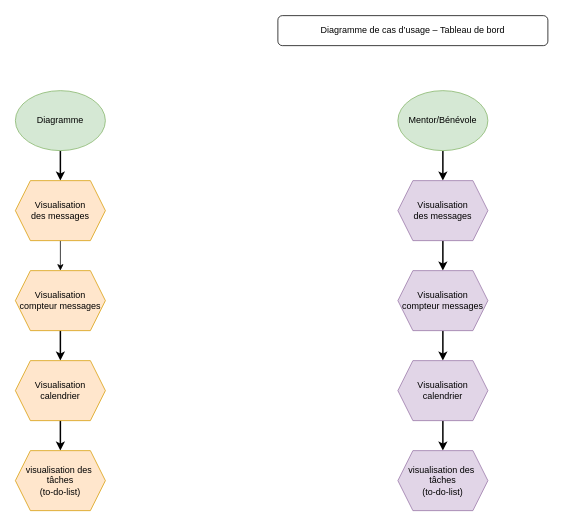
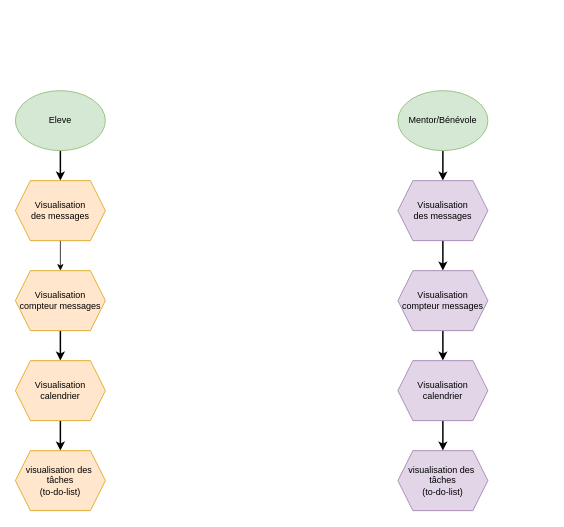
  <mxCell id="0" />
  <mxCell id="1" parent="0" />
  <mxCell id="2" value="" style="edgeStyle=orthogonalEdgeStyle;rounded=0;orthogonalLoop=1;jettySize=auto;html=1;strokeWidth=2;" edge="1" parent="1" source="3" target="8"><mxGeometry relative="1" as="geometry" /></mxCell>
- <mxCell id="3" value="Diagramme" style="ellipse;whiteSpace=wrap;html=1;fillColor=#d5e8d4;strokeColor=#82b366;" vertex="1" parent="1"><mxGeometry x="20" y="120" width="120" height="80" as="geometry" /></mxCell>
+ <mxCell id="3" value="Eleve" style="ellipse;whiteSpace=wrap;html=1;fillColor=#d5e8d4;strokeColor=#82b366;" vertex="1" parent="1"><mxGeometry x="20" y="120" width="120" height="80" as="geometry" /></mxCell>
  <mxCell id="4" value="" style="edgeStyle=orthogonalEdgeStyle;rounded=0;orthogonalLoop=1;jettySize=auto;html=1;strokeWidth=2;" edge="1" parent="1" source="5" target="15"><mxGeometry relative="1" as="geometry" /></mxCell>
  <mxCell id="5" value="Mentor/Bénévole" style="ellipse;whiteSpace=wrap;html=1;fillColor=#d5e8d4;strokeColor=#82b366;" vertex="1" parent="1"><mxGeometry x="530" y="120" width="120" height="80" as="geometry" /></mxCell>
- <mxCell id="6" value="Diagramme de cas d’usage – Tableau de bord" style="rounded=1;whiteSpace=wrap;html=1;" vertex="1" parent="1"><mxGeometry x="370" y="20" width="360" height="40" as="geometry" /></mxCell>
  <mxCell id="7" value="" style="edgeStyle=orthogonalEdgeStyle;rounded=0;orthogonalLoop=1;jettySize=auto;html=1;" edge="1" parent="1" source="8" target="10"><mxGeometry relative="1" as="geometry" /></mxCell>
  <mxCell id="8" value="Visualisation&lt;div&gt;des messages&lt;/div&gt;" style="shape=hexagon;perimeter=hexagonPerimeter2;whiteSpace=wrap;html=1;fixedSize=1;fillColor=#ffe6cc;strokeColor=#d79b00;" vertex="1" parent="1"><mxGeometry x="20" y="240" width="120" height="80" as="geometry" /></mxCell>
  <mxCell id="9" value="" style="edgeStyle=orthogonalEdgeStyle;rounded=0;orthogonalLoop=1;jettySize=auto;html=1;strokeWidth=2;" edge="1" parent="1" source="10" target="12"><mxGeometry relative="1" as="geometry" /></mxCell>
  <mxCell id="10" value="Visualisation compteur messages" style="shape=hexagon;perimeter=hexagonPerimeter2;whiteSpace=wrap;html=1;fixedSize=1;fillColor=#ffe6cc;strokeColor=#d79b00;" vertex="1" parent="1"><mxGeometry x="20" y="360" width="120" height="80" as="geometry" /></mxCell>
  <mxCell id="11" value="" style="edgeStyle=orthogonalEdgeStyle;rounded=0;orthogonalLoop=1;jettySize=auto;html=1;strokeWidth=2;" edge="1" parent="1" source="12" target="13"><mxGeometry relative="1" as="geometry" /></mxCell>
  <mxCell id="12" value="Visualisation calendrier" style="shape=hexagon;perimeter=hexagonPerimeter2;whiteSpace=wrap;html=1;fixedSize=1;fillColor=#ffe6cc;strokeColor=#d79b00;" vertex="1" parent="1"><mxGeometry x="20" y="480" width="120" height="80" as="geometry" /></mxCell>
  <mxCell id="13" value="visualisation des&amp;nbsp;&lt;div&gt;tâches&lt;/div&gt;&lt;div&gt;(to-do-list)&lt;/div&gt;" style="shape=hexagon;perimeter=hexagonPerimeter2;whiteSpace=wrap;html=1;fixedSize=1;fillColor=#ffe6cc;strokeColor=#d79b00;" vertex="1" parent="1"><mxGeometry x="20" y="600" width="120" height="80" as="geometry" /></mxCell>
  <mxCell id="14" value="" style="edgeStyle=orthogonalEdgeStyle;rounded=0;orthogonalLoop=1;jettySize=auto;html=1;strokeWidth=2;" edge="1" parent="1" source="15" target="17"><mxGeometry relative="1" as="geometry" /></mxCell>
  <mxCell id="15" value="Visualisation&lt;div&gt;des messages&lt;/div&gt;" style="shape=hexagon;perimeter=hexagonPerimeter2;whiteSpace=wrap;html=1;fixedSize=1;fillColor=#e1d5e7;strokeColor=#9673a6;" vertex="1" parent="1"><mxGeometry x="530" y="240" width="120" height="80" as="geometry" /></mxCell>
  <mxCell id="16" value="" style="edgeStyle=orthogonalEdgeStyle;rounded=0;orthogonalLoop=1;jettySize=auto;html=1;strokeWidth=2;" edge="1" parent="1" source="17" target="19"><mxGeometry relative="1" as="geometry" /></mxCell>
  <mxCell id="17" value="Visualisation compteur messages" style="shape=hexagon;perimeter=hexagonPerimeter2;whiteSpace=wrap;html=1;fixedSize=1;fillColor=#e1d5e7;strokeColor=#9673a6;" vertex="1" parent="1"><mxGeometry x="530" y="360" width="120" height="80" as="geometry" /></mxCell>
  <mxCell id="18" value="" style="edgeStyle=orthogonalEdgeStyle;rounded=0;orthogonalLoop=1;jettySize=auto;html=1;strokeWidth=2;" edge="1" parent="1" source="19" target="20"><mxGeometry relative="1" as="geometry" /></mxCell>
  <mxCell id="19" value="Visualisation calendrier" style="shape=hexagon;perimeter=hexagonPerimeter2;whiteSpace=wrap;html=1;fixedSize=1;fillColor=#e1d5e7;strokeColor=#9673a6;" vertex="1" parent="1"><mxGeometry x="530" y="480" width="120" height="80" as="geometry" /></mxCell>
  <mxCell id="20" value="visualisation des&amp;nbsp;&lt;div&gt;tâches&lt;/div&gt;&lt;div&gt;(to-do-list)&lt;/div&gt;" style="shape=hexagon;perimeter=hexagonPerimeter2;whiteSpace=wrap;html=1;fixedSize=1;fillColor=#e1d5e7;strokeColor=#9673a6;" vertex="1" parent="1"><mxGeometry x="530" y="600" width="120" height="80" as="geometry" /></mxCell>
